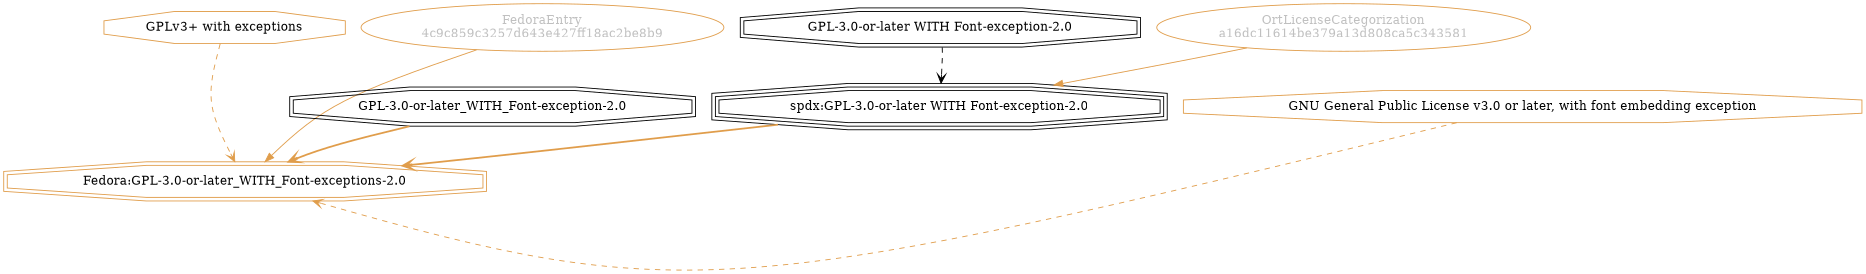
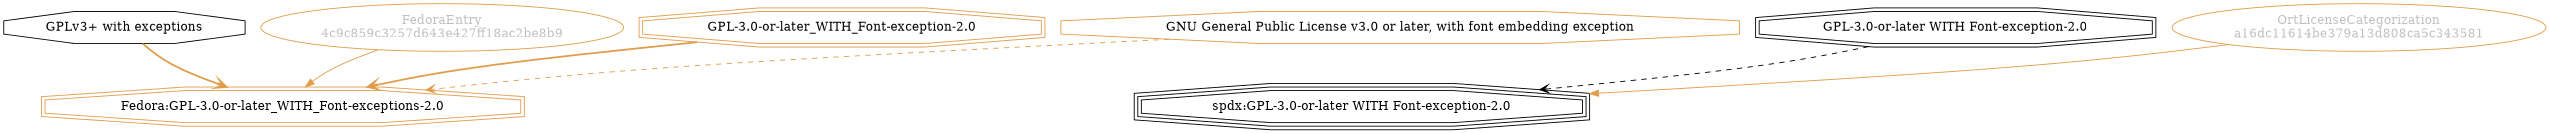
  strict digraph {
    splines=curved
    node [shape=doubleoctagon color="#e09d4b"]
    edge [arrowhead=vee color="#e09d4b" style=dashed weight=0.5]
-   n1 [label="GPLv3+ with exceptions" shape=octagon]
+   n1 [label="GPLv3+ with exceptions" shape=octagon color=""]
    n2 [label="Fedora:GPL-3.0-or-later_WITH_Font-exceptions-2.0"]
    n3 [fillcolor="beige;1" fontcolor=gray label="FedoraEntry\n4c9c859c3257d643e427ff18ac2be8b9" shape=ellipse]
-   n4 [color=black label="GPL-3.0-or-later_WITH_Font-exception-2.0"]
+   n4 [label="GPL-3.0-or-later_WITH_Font-exception-2.0"]
    n5 [label="spdx:GPL-3.0-or-later WITH Font-exception-2.0" shape=tripleoctagon color=""]
    n6 [label="GPL-3.0-or-later WITH Font-exception-2.0" color=""]
    n7 [label="GNU General Public License v3.0 or later, with font embedding exception" shape=octagon]
    n8 [fillcolor="beige;1" fontcolor=gray label="OrtLicenseCategorization\na16dc11614be379a13d808ca5c343581" shape=ellipse]
-   n1 -> n2
+   n1 -> n2 [style=bold]
    n3 -> n2 [arrowhead="" style=""]
    n4 -> n2 [style=bold weight=0.7]
-   n5 -> n2 [style=bold weight=0.7]
    n6 -> n5 [weight=0.7 color=""]
    n7 -> n2
    n8 -> n5 [arrowhead="" style=""]
  }
